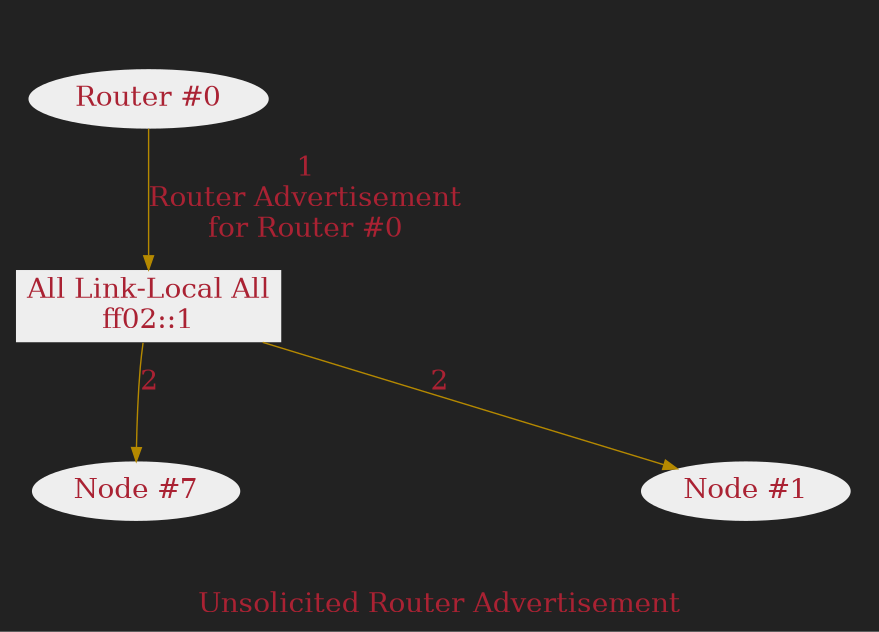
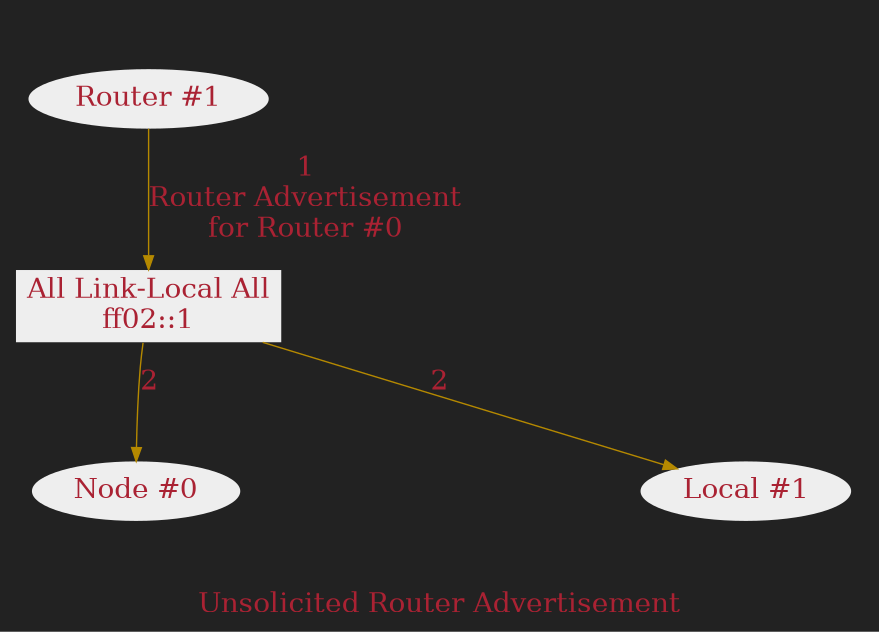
  digraph {
    bgcolor="#222222"
    color=none
    compound=true
    fontcolor="#aa2233"
    fontsize=20
    label="Unsolicited Router Advertisement"
    nodesep=4
    splines=true
    node [color=none fillcolor="#eeeeee" fontcolor="#aa2233" fontsize=20 style=filled]
    edge [color="#b58900" fontcolor="#aa2233" fontsize=20]
-   n1 [label="Router #0"]
-   n2 [label="Node #7"]
-   n3 [label="Node #1"]
+   n1 [label="Router #1"]
+   n2 [label="Node #0"]
+   n3 [label="Local #1"]
    n4 [label="All Link-Local All\nff02::1" shape=rectangle]
    subgraph cluster_1 {
      label=Routers
      style=invis
      n1
    }
    subgraph cluster_2 {
      label=Nodes
      style=invis
      n2
      n3
    }
    n1 -> n4 [label="1\nRouter Advertisement\nfor Router #0"]
    n4 -> n2 [label=2]
    n4 -> n3 [label=2]
  }
